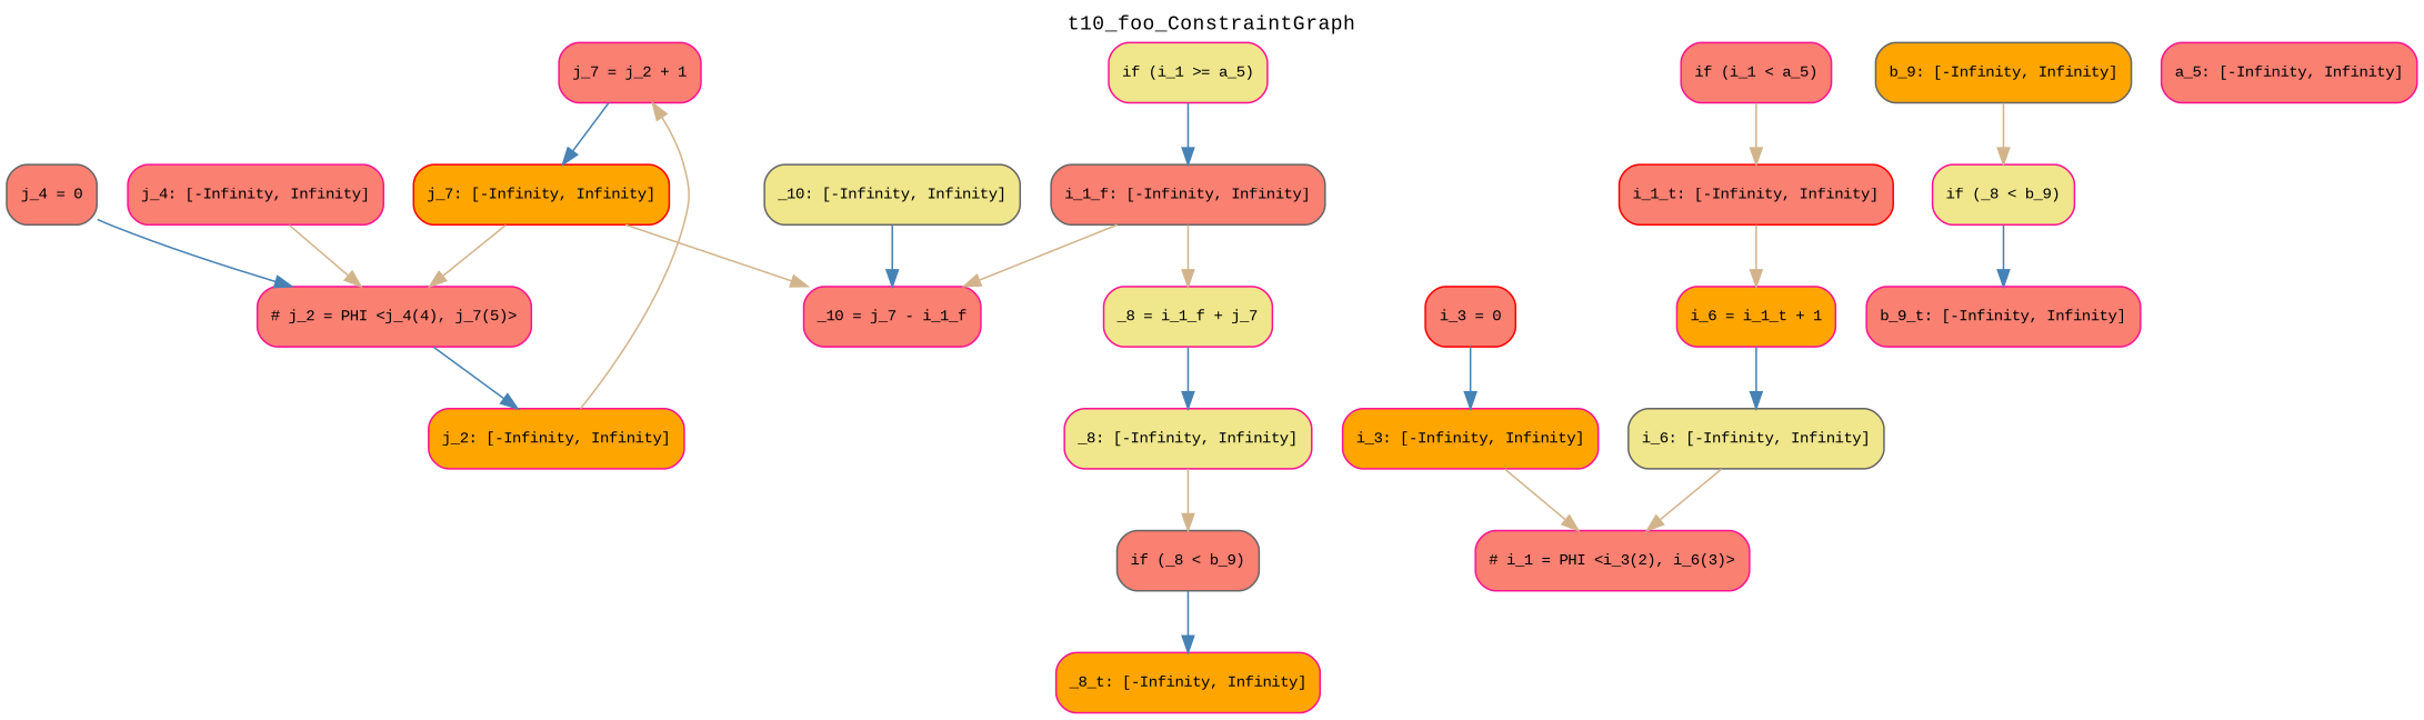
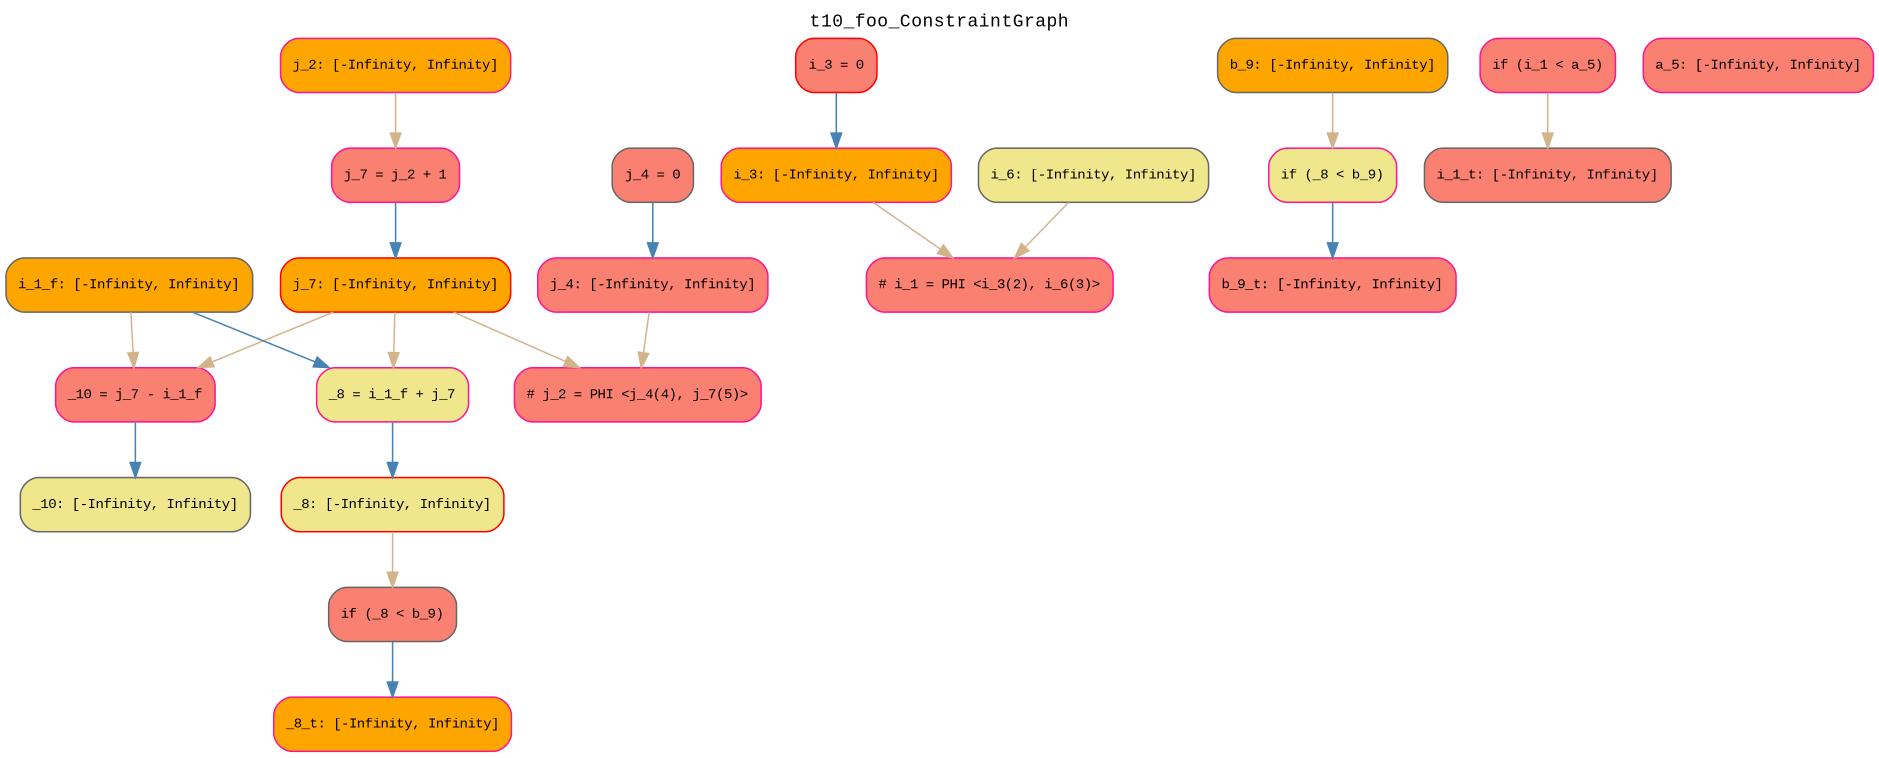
  digraph {
    fontname="Liberation Mono"
    fontsize=12
    label=t10_foo_ConstraintGraph
    labelloc=top
    node [color=deeppink fillcolor=salmon fontname="Liberation Mono" fontsize=9 shape=Mrecord style=filled]
    edge [color=tan fontname="Liberation Mono" fontsize=10]
    n1 [label="{ j_7 = j_2 + 1 }"]
    n2 [color=red fillcolor=orange label="{ j_7: \[-Infinity, Infinity\] }"]
    n3 [fillcolor=khaki label="{ _8 = i_1_f + j_7 }"]
    n4 [label="{ # j_2 = PHI \<j_4(4), j_7(5)\> }"]
    n5 [label="{ _10 = j_7 - i_1_f }"]
-   n6 [fillcolor=khaki label="{ _8: \[-Infinity, Infinity\] }"]
+   n6 [color=red fillcolor=khaki label="{ _8: \[-Infinity, Infinity\] }"]
    n7 [fillcolor=orange label="{ j_2: \[-Infinity, Infinity\] }"]
    n8 [color=gray40 fillcolor=khaki label="{ _10: \[-Infinity, Infinity\] }"]
    n9 [color=red label="{ i_3 = 0 }"]
    n10 [fillcolor=orange label="{ i_3: \[-Infinity, Infinity\] }"]
    n11 [label="{ # i_1 = PHI \<i_3(2), i_6(3)\> }"]
    n12 [color=gray40 label="{ if (_8 \< b_9) }"]
    n13 [fillcolor=orange label="{ _8_t: \[-Infinity, Infinity\] }"]
-   n14 [fillcolor=khaki label="{ if (i_1 \>= a_5) }"]
-   n15 [color=gray40 label="{ i_1_f: \[-Infinity, Infinity\] }"]
-   n16 [fillcolor=orange label="{ i_6 = i_1_t + 1 }"]
+   n15 [color=gray40 fillcolor=orange label="{ i_1_f: \[-Infinity, Infinity\] }"]
    n17 [color=gray40 fillcolor=khaki label="{ i_6: \[-Infinity, Infinity\] }"]
    n18 [fillcolor=khaki label="{ if (_8 \< b_9) }"]
    n19 [label="{ b_9_t: \[-Infinity, Infinity\] }"]
    n20 [color=gray40 label="{ j_4 = 0 }"]
    n21 [label="{ j_4: \[-Infinity, Infinity\] }"]
    n22 [label="{ if (i_1 \< a_5) }"]
-   n23 [color=red label="{ i_1_t: \[-Infinity, Infinity\] }"]
+   n23 [color=gray40 label="{ i_1_t: \[-Infinity, Infinity\] }"]
    n24 [color=gray40 fillcolor=orange label="{ b_9: \[-Infinity, Infinity\] }"]
    n25 [label="{ a_5: \[-Infinity, Infinity\] }"]
    n1 -> n2 [color=steelblue]
+   n2 -> n3
    n2 -> n4
    n2 -> n5
    n3 -> n6 [color=steelblue]
-   n4 -> n7 [color=steelblue]
-   n8 -> n5 [color=steelblue]
+   n5 -> n8 [color=steelblue]
    n6 -> n12
    n7 -> n1
    n9 -> n10 [color=steelblue]
    n10 -> n11
    n12 -> n13 [color=steelblue]
-   n14 -> n15 [color=steelblue]
-   n15 -> n3
+   n15 -> n3 [color=steelblue]
    n15 -> n5
-   n16 -> n17 [color=steelblue]
    n17 -> n11
    n18 -> n19 [color=steelblue]
-   n20 -> n4 [color=steelblue]
+   n20 -> n21 [color=steelblue]
    n21 -> n4
    n22 -> n23
-   n23 -> n16
    n24 -> n18
  }
